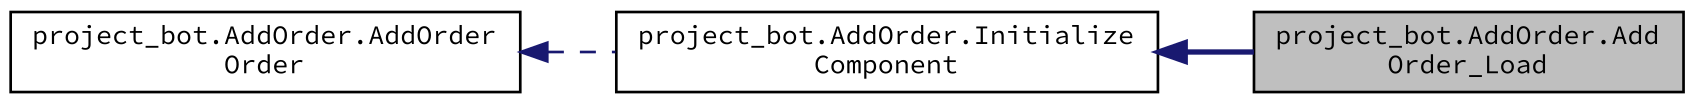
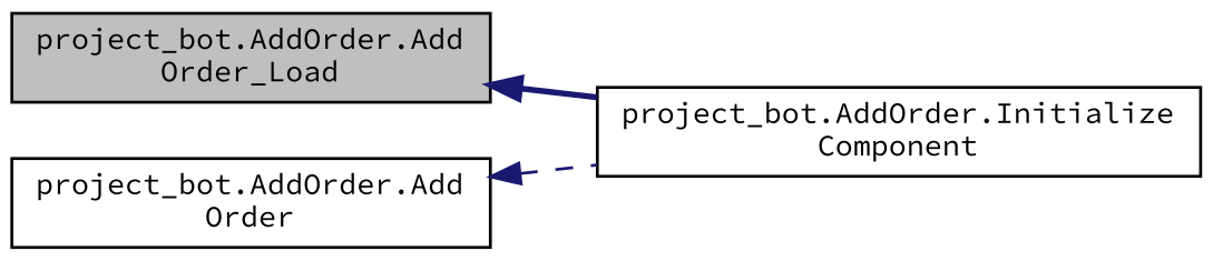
  digraph {
    fontname="Source Code Pro"
    rankdir=LR
    node [color=black fillcolor=white fontname="Source Code Pro" fontsize=10 shape=record style=filled]
    edge [color=midnightblue dir=back fontname="Source Code Pro" fontsize=10 labelfontname=Helvetica labelfontsize=10]
    n1 [fillcolor=grey75 fontcolor=black height=0.2 label="project_bot.AddOrder.Add\lOrder_Load" width=0.4]
    n2 [height=0.2 label="project_bot.AddOrder.Initialize\lComponent" width=0.4]
-   n3 [height=0.2 label="project_bot.AddOrder.AddOrder\lOrder" width=0.4]
-   n2 -> n1 [style=bold]
+   n3 [height=0.2 label="project_bot.AddOrder.Add\lOrder" width=0.4]
+   n1 -> n2 [style=bold]
    n3 -> n2 [style=dashed]
  }
